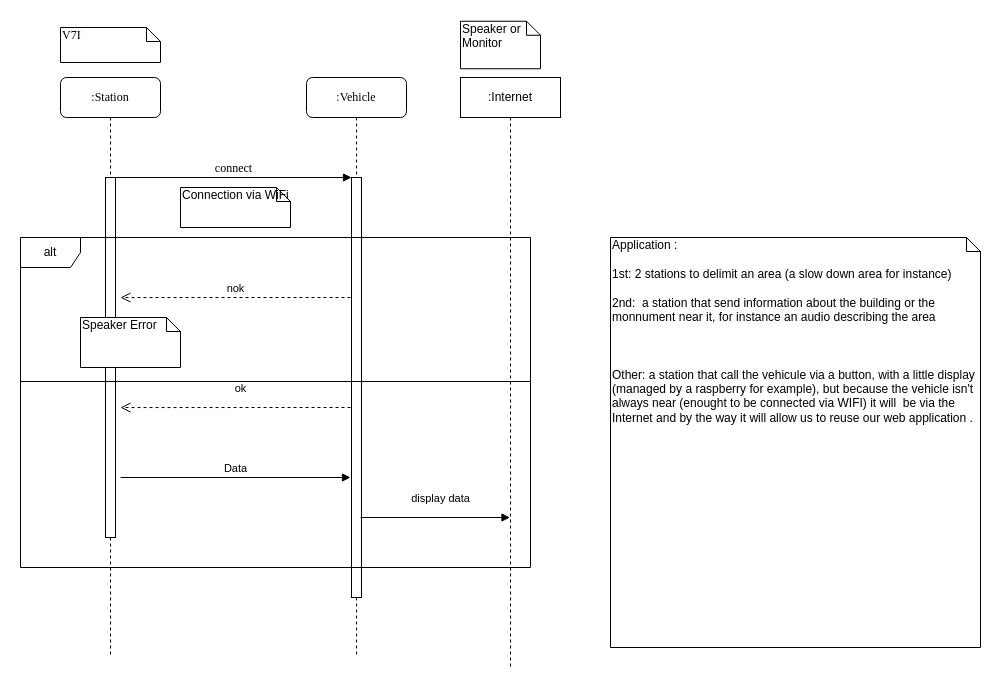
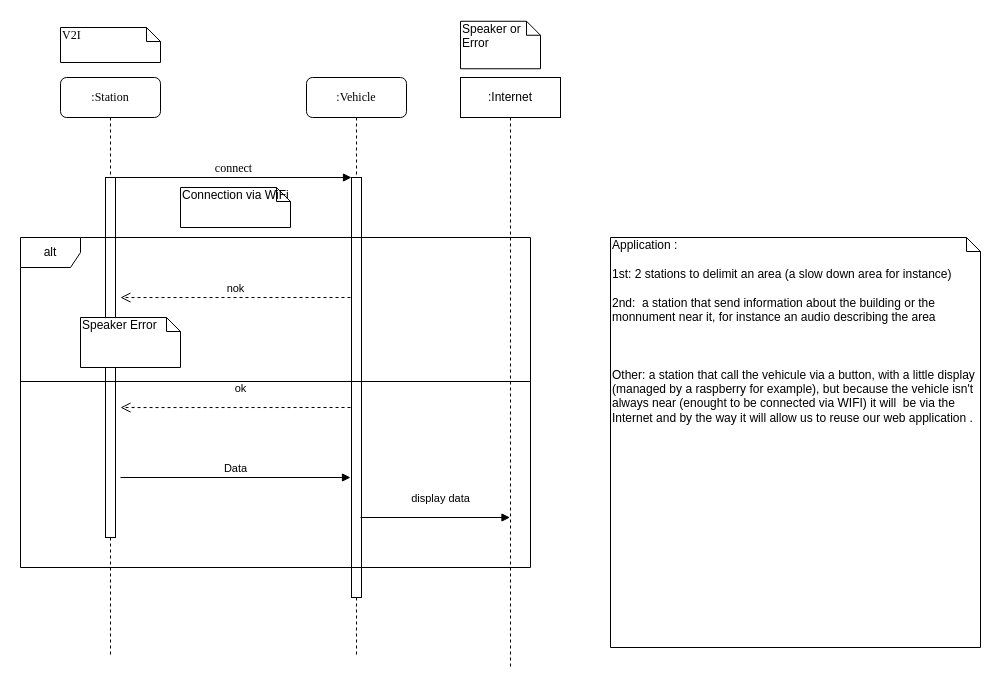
  <mxCell id="0" />
  <mxCell id="1" parent="0" />
  <mxCell id="2" value=":Vehicle" style="shape=umlLifeline;perimeter=lifelinePerimeter;whiteSpace=wrap;html=1;container=1;collapsible=0;recursiveResize=0;outlineConnect=0;rounded=1;shadow=0;comic=0;labelBackgroundColor=none;strokeWidth=1;fontFamily=Verdana;fontSize=12;align=center;" parent="1" vertex="1"><mxGeometry x="306" y="77" width="100" height="580" as="geometry" /></mxCell>
  <mxCell id="3" value="" style="html=1;points=[];perimeter=orthogonalPerimeter;rounded=0;shadow=0;comic=0;labelBackgroundColor=none;strokeWidth=1;fontFamily=Verdana;fontSize=12;align=center;" parent="2" vertex="1"><mxGeometry x="45" y="100" width="10" height="420" as="geometry" /></mxCell>
  <mxCell id="4" value=":Station" style="shape=umlLifeline;perimeter=lifelinePerimeter;whiteSpace=wrap;html=1;container=1;collapsible=0;recursiveResize=0;outlineConnect=0;rounded=1;shadow=0;comic=0;labelBackgroundColor=none;strokeWidth=1;fontFamily=Verdana;fontSize=12;align=center;" parent="1" vertex="1"><mxGeometry x="60" y="77" width="100" height="580" as="geometry" /></mxCell>
  <mxCell id="5" value="" style="html=1;points=[];perimeter=orthogonalPerimeter;rounded=0;shadow=0;comic=0;labelBackgroundColor=none;strokeWidth=1;fontFamily=Verdana;fontSize=12;align=center;" parent="4" vertex="1"><mxGeometry x="45" y="100" width="10" height="360" as="geometry" /></mxCell>
  <mxCell id="6" value="&lt;div&gt;connect&lt;/div&gt;" style="html=1;verticalAlign=bottom;endArrow=block;entryX=0;entryY=0;labelBackgroundColor=none;fontFamily=Verdana;fontSize=12;edgeStyle=elbowEdgeStyle;elbow=vertical;" parent="1" source="5" target="3" edge="1"><mxGeometry relative="1" as="geometry"><mxPoint x="180" y="187" as="sourcePoint" /></mxGeometry></mxCell>
- <mxCell id="7" value="V7I" style="shape=note;whiteSpace=wrap;html=1;size=14;verticalAlign=top;align=left;spacingTop=-6;rounded=0;shadow=0;comic=0;labelBackgroundColor=none;strokeWidth=1;fontFamily=Verdana;fontSize=12" parent="1" vertex="1"><mxGeometry x="60" y="27" width="100" height="35" as="geometry" /></mxCell>
+ <mxCell id="7" value="V2I" style="shape=note;whiteSpace=wrap;html=1;size=14;verticalAlign=top;align=left;spacingTop=-6;rounded=0;shadow=0;comic=0;labelBackgroundColor=none;strokeWidth=1;fontFamily=Verdana;fontSize=12" parent="1" vertex="1"><mxGeometry x="60" y="27" width="100" height="35" as="geometry" /></mxCell>
  <mxCell id="8" value="&lt;div&gt;alt&lt;/div&gt;" style="shape=umlFrame;whiteSpace=wrap;html=1;" vertex="1" parent="1"><mxGeometry x="20" y="237" width="510" height="330" as="geometry" /></mxCell>
  <mxCell id="9" value="" style="line;strokeWidth=1;fillColor=none;align=left;verticalAlign=middle;spacingTop=-1;spacingLeft=3;spacingRight=3;rotatable=0;labelPosition=right;points=[];portConstraint=eastwest;" vertex="1" parent="1"><mxGeometry x="20" y="377" width="510" height="8" as="geometry" /></mxCell>
  <mxCell id="10" value="nok" style="html=1;verticalAlign=bottom;endArrow=open;dashed=1;endSize=8;entryX=0.196;entryY=0.182;entryDx=0;entryDy=0;entryPerimeter=0;" edge="1" parent="1" target="8"><mxGeometry relative="1" as="geometry"><mxPoint x="350" y="297" as="sourcePoint" /><mxPoint x="270" y="297" as="targetPoint" /></mxGeometry></mxCell>
  <mxCell id="11" value="&lt;div&gt;ok&lt;/div&gt;" style="html=1;verticalAlign=bottom;endArrow=open;dashed=1;endSize=8;entryX=0.196;entryY=0.182;entryDx=0;entryDy=0;entryPerimeter=0;" edge="1" parent="1"><mxGeometry x="-0.043" y="-10" relative="1" as="geometry"><mxPoint x="350.04" y="407" as="sourcePoint" /><mxPoint x="120" y="407.06" as="targetPoint" /><mxPoint as="offset" /></mxGeometry></mxCell>
  <mxCell id="12" value="Speaker Error" style="shape=note;whiteSpace=wrap;html=1;size=14;verticalAlign=top;align=left;spacingTop=-6;" vertex="1" parent="1"><mxGeometry x="80" y="317" width="100" height="50" as="geometry" /></mxCell>
  <mxCell id="13" value="Data " style="html=1;verticalAlign=bottom;endArrow=block;" edge="1" parent="1"><mxGeometry width="80" relative="1" as="geometry"><mxPoint x="120" y="477" as="sourcePoint" /><mxPoint x="350" y="477" as="targetPoint" /></mxGeometry></mxCell>
  <mxCell id="14" value=":Internet" style="shape=umlLifeline;perimeter=lifelinePerimeter;whiteSpace=wrap;html=1;container=1;collapsible=0;recursiveResize=0;outlineConnect=0;" vertex="1" parent="1"><mxGeometry x="460" y="77" width="100" height="590" as="geometry" /></mxCell>
- <mxCell id="15" value="Speaker or Monitor" style="shape=note;whiteSpace=wrap;html=1;size=14;verticalAlign=top;align=left;spacingTop=-6;" vertex="1" parent="1"><mxGeometry x="460" y="20.75" width="80" height="47.5" as="geometry" /></mxCell>
+ <mxCell id="15" value="Speaker or Error" style="shape=note;whiteSpace=wrap;html=1;size=14;verticalAlign=top;align=left;spacingTop=-6;" vertex="1" parent="1"><mxGeometry x="460" y="20.75" width="80" height="47.5" as="geometry" /></mxCell>
  <mxCell id="16" value="display data" style="html=1;verticalAlign=bottom;endArrow=block;" edge="1" parent="1" target="14"><mxGeometry x="0.07" y="10" width="80" relative="1" as="geometry"><mxPoint x="360" y="517" as="sourcePoint" /><mxPoint x="440" y="517" as="targetPoint" /><mxPoint as="offset" /></mxGeometry></mxCell>
  <mxCell id="17" value="Connection via WiFi" style="shape=note;whiteSpace=wrap;html=1;size=14;verticalAlign=top;align=left;spacingTop=-6;" vertex="1" parent="1"><mxGeometry x="180" y="187" width="110" height="40" as="geometry" /></mxCell>
  <mxCell id="18" value="&lt;div&gt;Application :&lt;/div&gt;&lt;div&gt;&lt;br&gt;&lt;/div&gt;&lt;div&gt;1st: 2 stations to delimit an area (a slow down area for instance)&lt;/div&gt;&lt;div&gt;&lt;br&gt;&lt;/div&gt;&lt;div&gt;2nd:&amp;nbsp; a station that send information about the building or the monnument near it, for instance an audio describing the area&lt;/div&gt;&lt;div&gt;&lt;br&gt;&lt;/div&gt;&lt;div&gt;&lt;br&gt;&lt;/div&gt;&lt;div&gt;&lt;br&gt;&lt;/div&gt;&lt;div&gt;Other: a station that call the vehicule via a button, with a little display (managed by a raspberry for example), but because the vehicle isn't always near (enought to be connected via WIFI) it will&amp;nbsp; be via the Internet and by the way it will allow us to reuse our web application .&lt;br&gt;&lt;/div&gt;" style="shape=note;whiteSpace=wrap;html=1;size=14;verticalAlign=top;align=left;spacingTop=-6;" vertex="1" parent="1"><mxGeometry x="610" y="237" width="370" height="410" as="geometry" /></mxCell>
